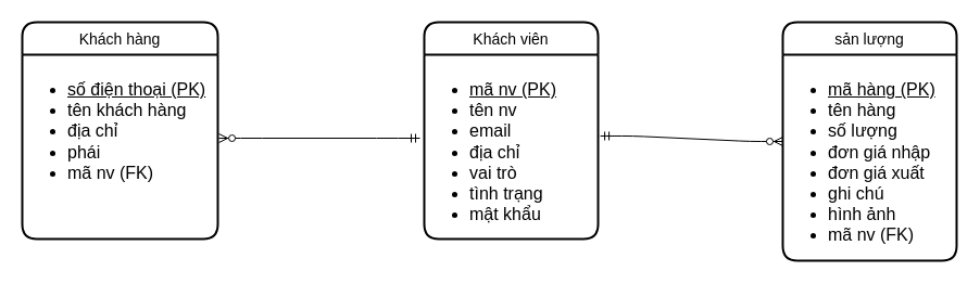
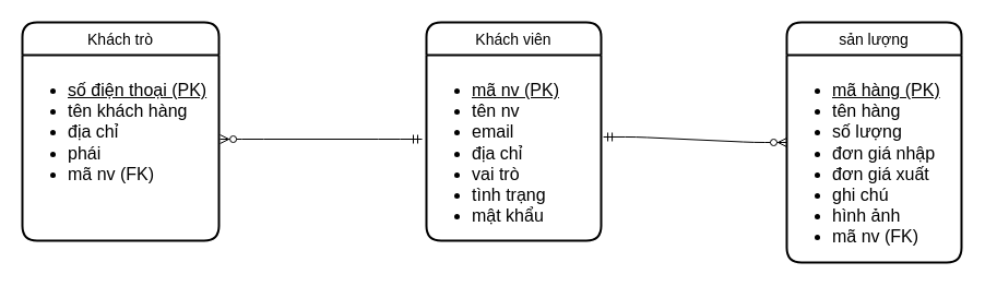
  <mxCell id="0" />
  <mxCell id="1" parent="0" />
  <mxCell id="2" value="Khách viên" style="swimlane;childLayout=stackLayout;horizontal=1;startSize=30;horizontalStack=0;rounded=1;fontSize=14;fontStyle=0;strokeWidth=2;resizeParent=0;resizeLast=1;shadow=0;dashed=0;align=center;" vertex="1" parent="1"><mxGeometry x="390" y="20" width="160" height="200" as="geometry" /></mxCell>
  <mxCell id="3" value="&lt;ul style=&quot;font-size: 16px&quot;&gt;&lt;li style=&quot;font-size: 16px&quot;&gt;&lt;u&gt;mã nv (PK)&lt;/u&gt;&lt;/li&gt;&lt;li style=&quot;font-size: 16px&quot;&gt;tên nv&lt;/li&gt;&lt;li style=&quot;font-size: 16px&quot;&gt;email&lt;/li&gt;&lt;li style=&quot;font-size: 16px&quot;&gt;địa chỉ&lt;/li&gt;&lt;li style=&quot;font-size: 16px&quot;&gt;vai trò&amp;nbsp;&lt;/li&gt;&lt;li style=&quot;font-size: 16px&quot;&gt;tình trạng&lt;/li&gt;&lt;li style=&quot;font-size: 16px&quot;&gt;mật khẩu&lt;/li&gt;&lt;/ul&gt;" style="text;html=1;resizable=0;autosize=1;align=left;verticalAlign=top;points=[];fillColor=none;strokeColor=none;rounded=0;horizontal=1;fontSize=16;" vertex="1" parent="2"><mxGeometry y="30" width="160" height="170" as="geometry" /></mxCell>
- <mxCell id="4" value="Khách hàng" style="swimlane;childLayout=stackLayout;horizontal=1;startSize=30;horizontalStack=0;rounded=1;fontSize=14;fontStyle=0;strokeWidth=2;resizeParent=0;resizeLast=1;shadow=0;dashed=0;align=center;" vertex="1" parent="1"><mxGeometry y="20" width="180" height="200" as="geometry" x="20" /></mxCell>
+ <mxCell id="4" value="Khách trò" style="swimlane;childLayout=stackLayout;horizontal=1;startSize=30;horizontalStack=0;rounded=1;fontSize=14;fontStyle=0;strokeWidth=2;resizeParent=0;resizeLast=1;shadow=0;dashed=0;align=center;" vertex="1" parent="1"><mxGeometry y="20" width="180" height="200" as="geometry" x="20" /></mxCell>
  <mxCell id="5" value="&lt;ul style=&quot;font-size: 16px&quot;&gt;&lt;li style=&quot;font-size: 16px&quot;&gt;&lt;u&gt;số điện thoại (PK)&lt;/u&gt;&lt;/li&gt;&lt;li style=&quot;font-size: 16px&quot;&gt;tên khách hàng&lt;/li&gt;&lt;li style=&quot;font-size: 16px&quot;&gt;địa chỉ&lt;/li&gt;&lt;li style=&quot;font-size: 16px&quot;&gt;phái&amp;nbsp;&lt;/li&gt;&lt;li style=&quot;font-size: 16px&quot;&gt;mã nv (FK)&lt;/li&gt;&lt;/ul&gt;" style="text;html=1;resizable=0;autosize=1;align=left;verticalAlign=top;points=[];fillColor=none;strokeColor=none;rounded=0;horizontal=1;fontSize=16;" vertex="1" parent="4"><mxGeometry y="30" width="180" height="170" as="geometry" /></mxCell>
  <mxCell id="6" value="sản lượng" style="swimlane;childLayout=stackLayout;horizontal=1;startSize=30;horizontalStack=0;rounded=1;fontSize=14;fontStyle=0;strokeWidth=2;resizeParent=0;resizeLast=1;shadow=0;dashed=0;align=center;" vertex="1" parent="1"><mxGeometry x="720" y="20" width="160" height="220" as="geometry" /></mxCell>
  <mxCell id="7" value="&lt;ul style=&quot;font-size: 16px&quot;&gt;&lt;li style=&quot;font-size: 16px&quot;&gt;&lt;u&gt;mã hàng (PK)&lt;/u&gt;&lt;/li&gt;&lt;li style=&quot;font-size: 16px&quot;&gt;tên hàng&amp;nbsp;&lt;/li&gt;&lt;li style=&quot;font-size: 16px&quot;&gt;số lượng&lt;/li&gt;&lt;li style=&quot;font-size: 16px&quot;&gt;đơn giá nhập&lt;/li&gt;&lt;li style=&quot;font-size: 16px&quot;&gt;đơn giá xuất&lt;/li&gt;&lt;li style=&quot;font-size: 16px&quot;&gt;ghi chú&lt;/li&gt;&lt;li style=&quot;font-size: 16px&quot;&gt;hình ảnh&lt;/li&gt;&lt;li style=&quot;font-size: 16px&quot;&gt;mã nv (FK)&lt;/li&gt;&lt;/ul&gt;" style="text;html=1;resizable=0;autosize=1;align=left;verticalAlign=top;points=[];fillColor=none;strokeColor=none;rounded=0;horizontal=1;fontSize=16;" vertex="1" parent="6"><mxGeometry y="30" width="160" height="190" as="geometry" /></mxCell>
  <mxCell id="8" value="" style="edgeStyle=entityRelationEdgeStyle;fontSize=12;html=1;endArrow=ERzeroToMany;startArrow=ERmandOne;entryX=1.006;entryY=0.453;entryDx=0;entryDy=0;entryPerimeter=0;exitX=-0.025;exitY=0.453;exitDx=0;exitDy=0;exitPerimeter=0;" edge="1" parent="1" source="3" target="5"><mxGeometry width="100" height="100" relative="1" as="geometry"><mxPoint x="260" y="0" as="sourcePoint" /><mxPoint x="330" y="140" as="targetPoint" /></mxGeometry></mxCell>
  <mxCell id="9" value="" style="edgeStyle=entityRelationEdgeStyle;fontSize=12;html=1;endArrow=ERzeroToMany;startArrow=ERmandOne;entryX=1.006;entryY=0.453;entryDx=0;entryDy=0;entryPerimeter=0;exitX=1.013;exitY=0.441;exitDx=0;exitDy=0;exitPerimeter=0;" edge="1" parent="1" source="3"><mxGeometry width="100" height="100" relative="1" as="geometry"><mxPoint x="555" y="130" as="sourcePoint" /><mxPoint x="720" y="130" as="targetPoint" /></mxGeometry></mxCell>
